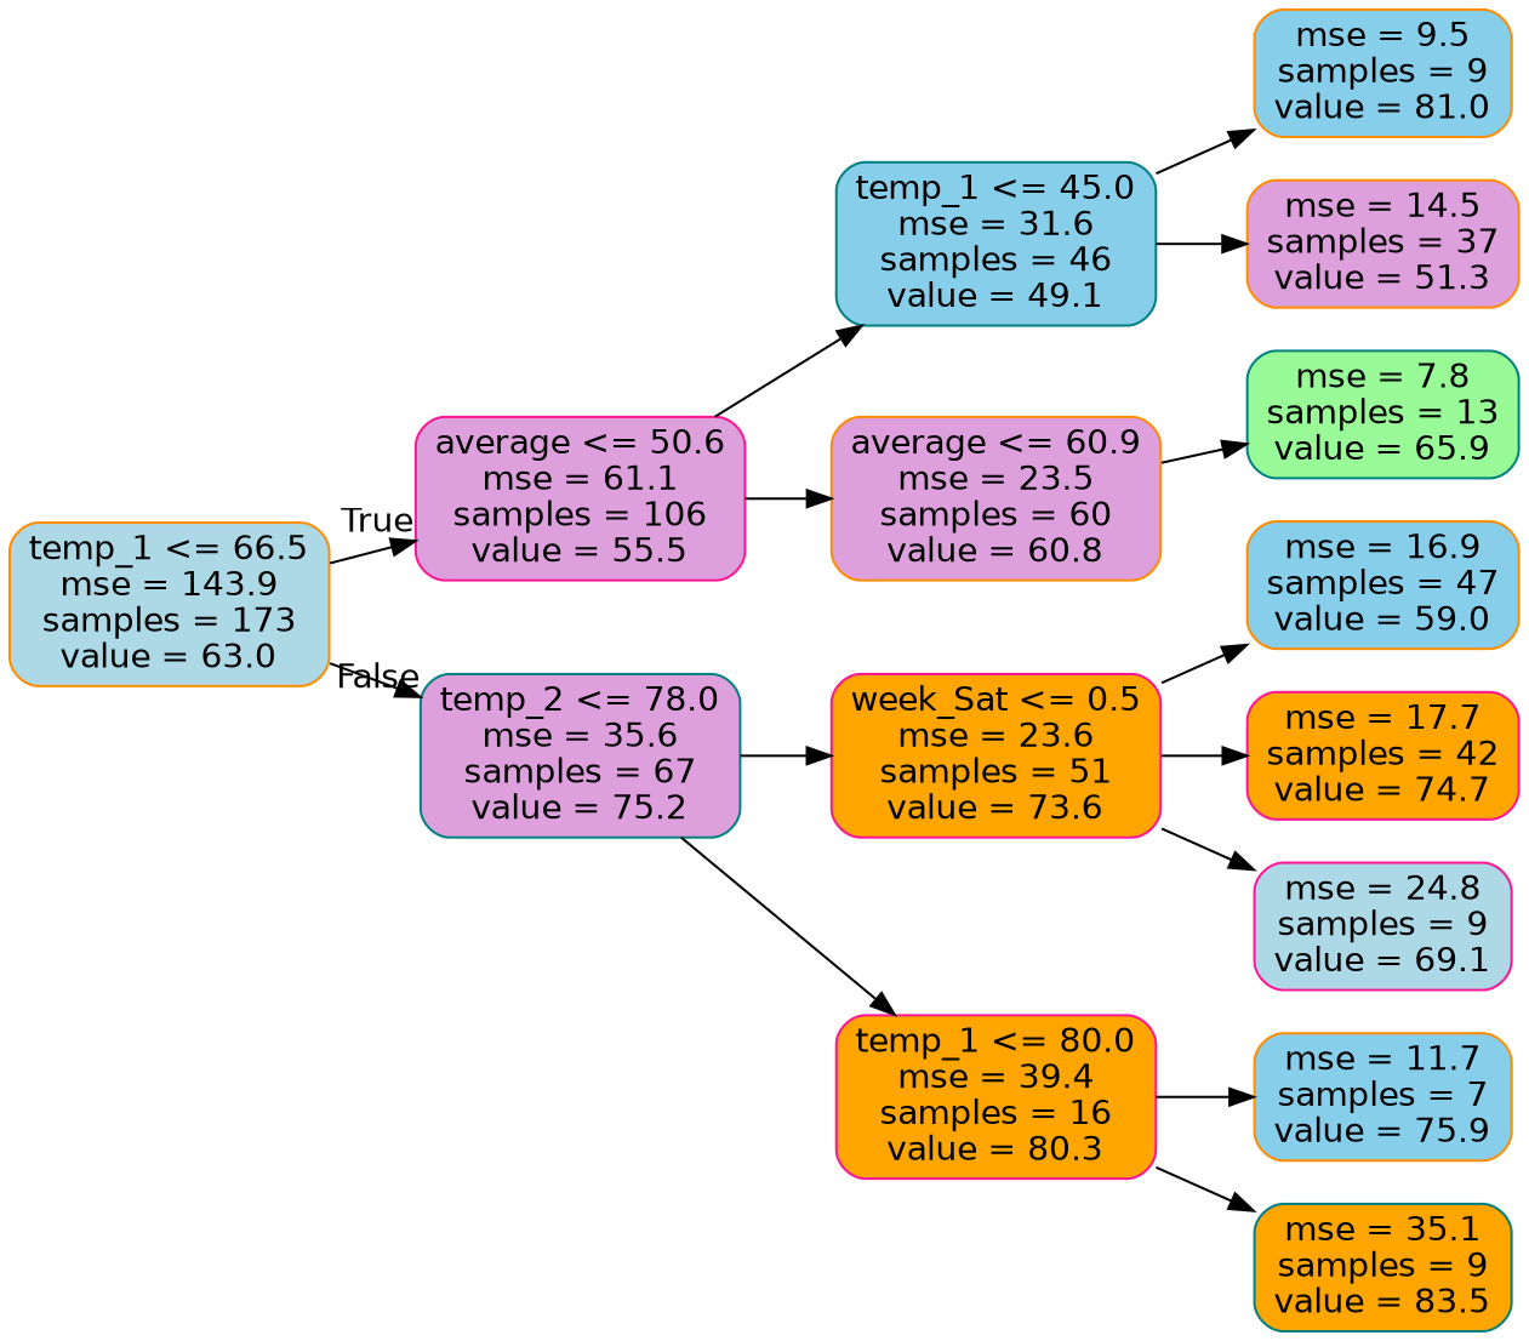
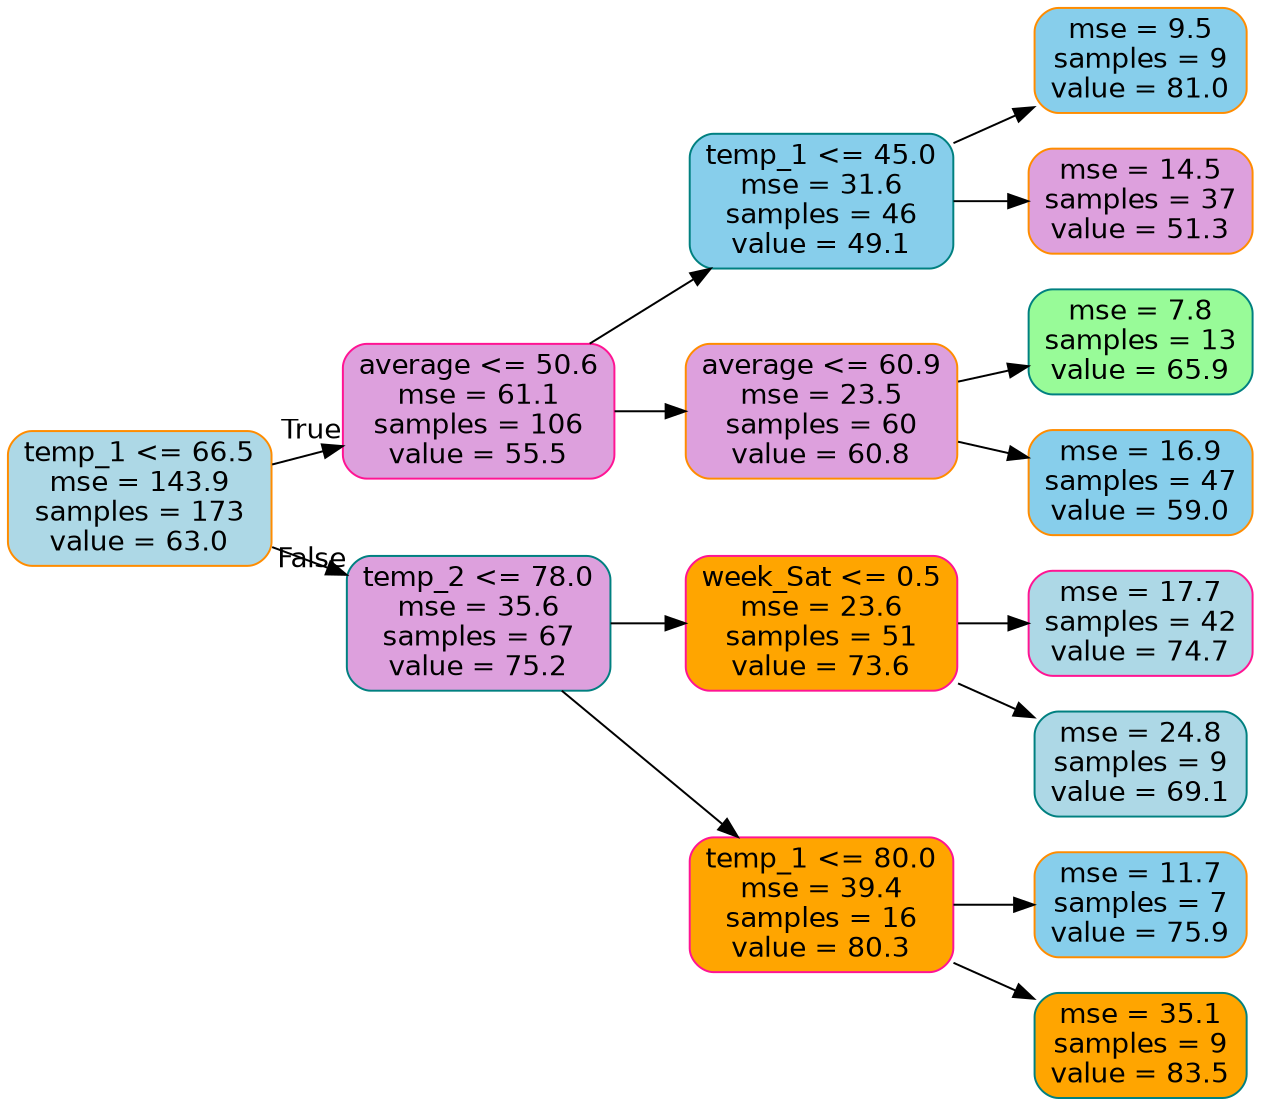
  digraph {
    rankdir=LR
    node [color=darkorange fillcolor=plum fontname=helvetica shape=box style="rounded,filled"]
    edge [fontname=helvetica]
    n1 [fillcolor=lightblue label="temp_1 <= 66.5\nmse = 143.9\nsamples = 173\nvalue = 63.0"]
    n2 [color=deeppink label="average <= 50.6\nmse = 61.1\nsamples = 106\nvalue = 55.5"]
    n3 [color=teal label="temp_2 <= 78.0\nmse = 35.6\nsamples = 67\nvalue = 75.2"]
    n4 [color=teal fillcolor=skyblue label="temp_1 <= 45.0\nmse = 31.6\nsamples = 46\nvalue = 49.1"]
    n5 [label="average <= 60.9\nmse = 23.5\nsamples = 60\nvalue = 60.8"]
    n6 [color=deeppink fillcolor=orange label="week_Sat <= 0.5\nmse = 23.6\nsamples = 51\nvalue = 73.6"]
    n7 [color=deeppink fillcolor=orange label="temp_1 <= 80.0\nmse = 39.4\nsamples = 16\nvalue = 80.3"]
    n8 [fillcolor=skyblue label="mse = 9.5\nsamples = 9\nvalue = 81.0"]
    n9 [label="mse = 14.5\nsamples = 37\nvalue = 51.3"]
    n10 [fillcolor=skyblue label="mse = 16.9\nsamples = 47\nvalue = 59.0"]
    n11 [color=teal fillcolor=palegreen label="mse = 7.8\nsamples = 13\nvalue = 65.9"]
-   n12 [color=deeppink fillcolor=orange label="mse = 17.7\nsamples = 42\nvalue = 74.7"]
-   n13 [color=deeppink fillcolor=lightblue label="mse = 24.8\nsamples = 9\nvalue = 69.1"]
+   n12 [color=deeppink fillcolor=lightblue label="mse = 17.7\nsamples = 42\nvalue = 74.7"]
+   n13 [color=teal fillcolor=lightblue label="mse = 24.8\nsamples = 9\nvalue = 69.1"]
    n14 [fillcolor=skyblue label="mse = 11.7\nsamples = 7\nvalue = 75.9"]
    n15 [color=teal fillcolor=orange label="mse = 35.1\nsamples = 9\nvalue = 83.5"]
    n1 -> n2 [headlabel=True labelangle=45 labeldistance=2.5]
    n1 -> n3 [headlabel=False labelangle=-45 labeldistance=2.5]
    n2 -> n4
    n2 -> n5
    n3 -> n6
    n3 -> n7
    n4 -> n8
    n4 -> n9
-   n6 -> n10
+   n5 -> n10
    n5 -> n11
    n6 -> n12
    n6 -> n13
    n7 -> n14
    n7 -> n15
  }
